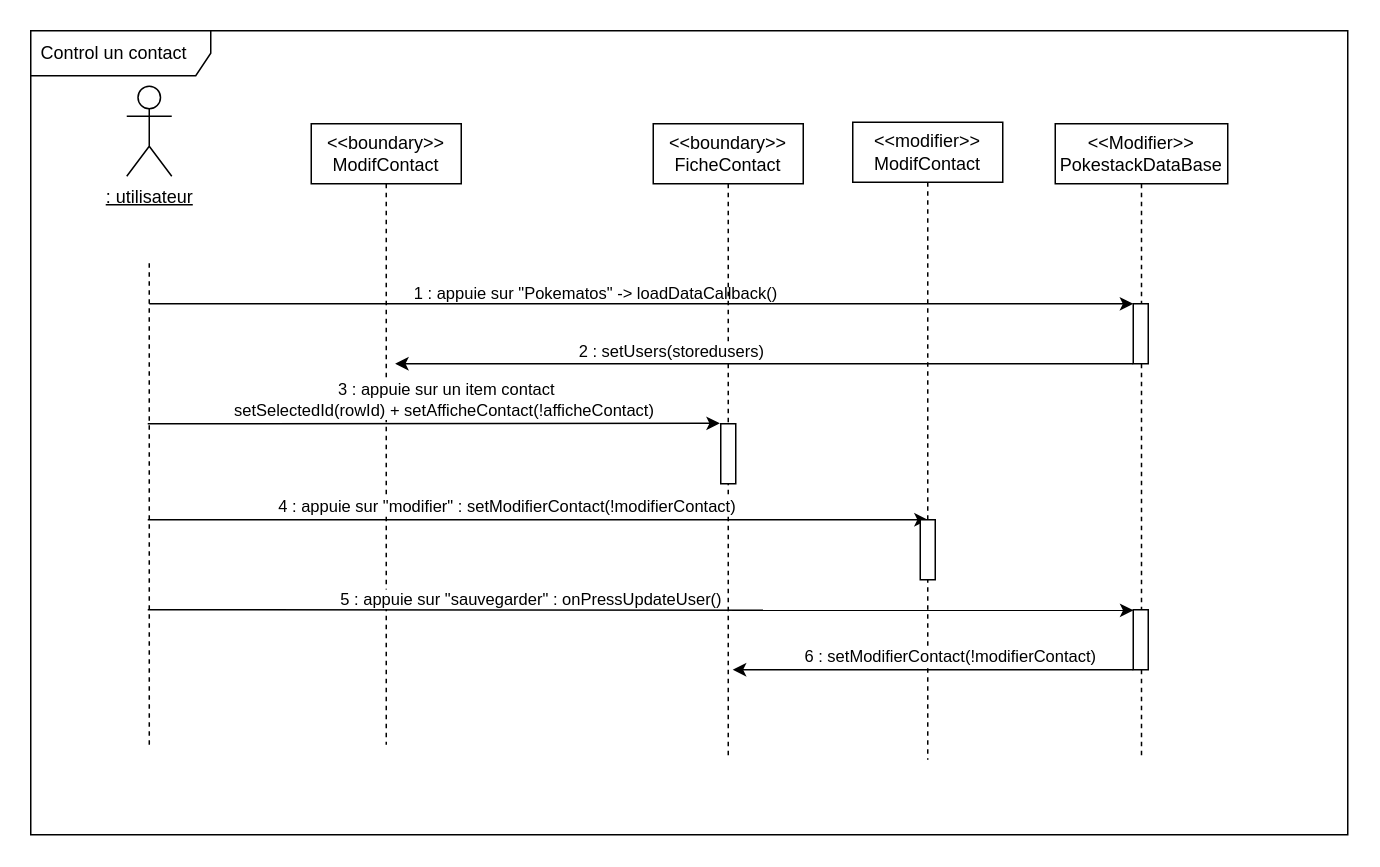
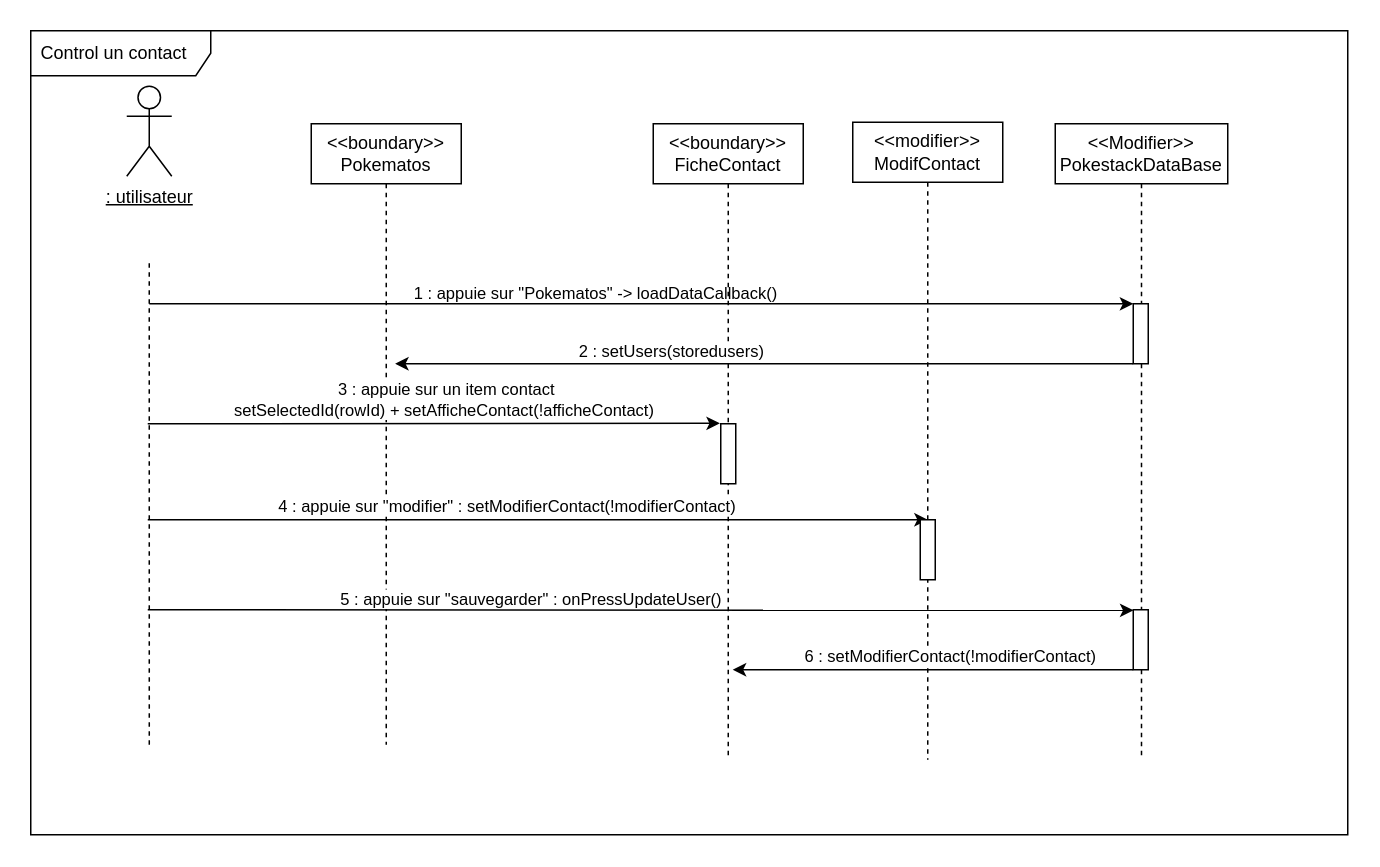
  <mxCell id="0" />
  <mxCell id="1" parent="0" />
  <mxCell id="2" value="Control un contact" style="shape=umlFrame;whiteSpace=wrap;html=1;width=120;height=30;boundedLbl=1;verticalAlign=middle;align=left;spacingLeft=5;" parent="1" vertex="1"><mxGeometry x="20" y="20" width="878" height="536" as="geometry" /></mxCell>
  <mxCell id="3" value="&lt;u&gt;: utilisateur&lt;/u&gt;" style="shape=umlActor;verticalLabelPosition=bottom;verticalAlign=top;html=1;" parent="1" vertex="1"><mxGeometry x="84" y="57" width="30" height="60" as="geometry" /></mxCell>
- <mxCell id="4" value="&amp;lt;&amp;lt;boundary&amp;gt;&amp;gt;&lt;br&gt;ModifContact" style="shape=umlLifeline;perimeter=lifelinePerimeter;whiteSpace=wrap;html=1;container=1;collapsible=0;recursiveResize=0;outlineConnect=0;" parent="1" vertex="1"><mxGeometry x="207" y="82" width="100" height="414" as="geometry" /></mxCell>
+ <mxCell id="4" value="&amp;lt;&amp;lt;boundary&amp;gt;&amp;gt;&lt;br&gt;Pokematos" style="shape=umlLifeline;perimeter=lifelinePerimeter;whiteSpace=wrap;html=1;container=1;collapsible=0;recursiveResize=0;outlineConnect=0;" parent="1" vertex="1"><mxGeometry x="207" y="82" width="100" height="414" as="geometry" /></mxCell>
  <mxCell id="5" value="" style="endArrow=none;dashed=1;html=1;exitX=0.09;exitY=0.888;exitDx=0;exitDy=0;exitPerimeter=0;" parent="1" edge="1" source="2"><mxGeometry width="50" height="50" relative="1" as="geometry"><mxPoint x="99" y="420" as="sourcePoint" /><mxPoint x="99" y="172" as="targetPoint" /></mxGeometry></mxCell>
  <mxCell id="6" value="" style="endArrow=classic;html=1;entryX=0.004;entryY=0.001;entryDx=0;entryDy=0;entryPerimeter=0;" parent="1" target="10" edge="1"><mxGeometry width="50" height="50" relative="1" as="geometry"><mxPoint x="99" y="202" as="sourcePoint" /><mxPoint x="200" y="202" as="targetPoint" /></mxGeometry></mxCell>
  <mxCell id="7" value="1 : appuie sur &quot;Pokematos&quot; -&amp;gt; loadDataCallback()&amp;nbsp;" style="edgeLabel;html=1;align=center;verticalAlign=middle;resizable=0;points=[];" parent="6" vertex="1" connectable="0"><mxGeometry x="-0.59" y="-1" relative="1" as="geometry"><mxPoint x="165" y="-9" as="offset" /></mxGeometry></mxCell>
  <mxCell id="8" value="&amp;lt;&amp;lt;Modifier&amp;gt;&amp;gt;&lt;br&gt;PokestackDataBase" style="shape=umlLifeline;perimeter=lifelinePerimeter;whiteSpace=wrap;html=1;container=1;collapsible=0;recursiveResize=0;outlineConnect=0;" parent="1" vertex="1"><mxGeometry x="703" y="82" width="115" height="424" as="geometry" /></mxCell>
  <mxCell id="9" value="" style="html=1;points=[];perimeter=orthogonalPerimeter;" parent="8" vertex="1"><mxGeometry x="52" y="324" width="10" height="40" as="geometry" /></mxCell>
  <mxCell id="10" value="" style="html=1;points=[];perimeter=orthogonalPerimeter;" parent="8" vertex="1"><mxGeometry x="52" y="120" width="10" height="40" as="geometry" /></mxCell>
  <mxCell id="11" value="&amp;lt;&amp;lt;boundary&amp;gt;&amp;gt;&lt;br&gt;FicheContact" style="shape=umlLifeline;perimeter=lifelinePerimeter;whiteSpace=wrap;html=1;container=1;collapsible=0;recursiveResize=0;outlineConnect=0;" parent="1" vertex="1"><mxGeometry x="435" y="82" width="100" height="424" as="geometry" /></mxCell>
  <mxCell id="12" value="" style="html=1;points=[];perimeter=orthogonalPerimeter;" parent="11" vertex="1"><mxGeometry x="45" y="200" width="10" height="40" as="geometry" /></mxCell>
  <mxCell id="13" value="" style="endArrow=classic;html=1;exitX=-0.008;exitY=1;exitDx=0;exitDy=0;exitPerimeter=0;entryX=1.092;entryY=0;entryDx=0;entryDy=0;entryPerimeter=0;" parent="1" source="10" edge="1"><mxGeometry width="50" height="50" relative="1" as="geometry"><mxPoint x="318" y="226" as="sourcePoint" /><mxPoint x="262.92" y="242" as="targetPoint" /></mxGeometry></mxCell>
  <mxCell id="14" value="2 : setUsers(storedusers)" style="edgeLabel;html=1;align=center;verticalAlign=middle;resizable=0;points=[];" parent="13" vertex="1" connectable="0"><mxGeometry x="0.252" y="-2" relative="1" as="geometry"><mxPoint y="-7" as="offset" /></mxGeometry></mxCell>
  <mxCell id="15" value="" style="endArrow=classic;html=1;entryX=-0.056;entryY=-0.007;entryDx=0;entryDy=0;entryPerimeter=0;" edge="1" parent="1" target="12"><mxGeometry width="50" height="50" relative="1" as="geometry"><mxPoint x="98" y="282" as="sourcePoint" /><mxPoint x="358" y="286" as="targetPoint" /></mxGeometry></mxCell>
  <mxCell id="16" value="3 : appuie sur un item contact &lt;br&gt;setSelectedId(rowId) + setAfficheContact(!afficheContact)&amp;nbsp;" style="edgeLabel;html=1;align=center;verticalAlign=middle;resizable=0;points=[];" vertex="1" connectable="0" parent="15"><mxGeometry x="0.038" y="-1" relative="1" as="geometry"><mxPoint y="-17" as="offset" /></mxGeometry></mxCell>
  <mxCell id="17" value="" style="endArrow=classic;html=1;entryX=0.5;entryY=0;entryDx=0;entryDy=0;entryPerimeter=0;" edge="1" parent="1" target="20"><mxGeometry width="50" height="50" relative="1" as="geometry"><mxPoint x="98" y="346" as="sourcePoint" /><mxPoint x="178" y="356" as="targetPoint" /></mxGeometry></mxCell>
  <mxCell id="18" value="4 : appuie sur &quot;modifier&quot; : setModifierContact(!modifierContact)&amp;nbsp;" style="edgeLabel;html=1;align=center;verticalAlign=middle;resizable=0;points=[];" vertex="1" connectable="0" parent="17"><mxGeometry x="-0.496" y="-1" relative="1" as="geometry"><mxPoint x="109" y="-11" as="offset" /></mxGeometry></mxCell>
  <mxCell id="19" value="&amp;lt;&amp;lt;modifier&amp;gt;&amp;gt;&lt;br&gt;ModifContact" style="shape=umlLifeline;perimeter=lifelinePerimeter;whiteSpace=wrap;html=1;container=1;collapsible=0;recursiveResize=0;outlineConnect=0;" vertex="1" parent="1"><mxGeometry x="568" y="81" width="100" height="425" as="geometry" /></mxCell>
  <mxCell id="20" value="" style="html=1;points=[];perimeter=orthogonalPerimeter;" vertex="1" parent="19"><mxGeometry x="45" y="265" width="10" height="40" as="geometry" /></mxCell>
  <mxCell id="21" value="" style="endArrow=classic;html=1;exitX=0;exitY=1;exitDx=0;exitDy=0;exitPerimeter=0;" edge="1" parent="19"><mxGeometry width="50" height="50" relative="1" as="geometry"><mxPoint x="187.0" y="365" as="sourcePoint" /><mxPoint x="-80" y="365" as="targetPoint" /></mxGeometry></mxCell>
  <mxCell id="22" value="6 : setModifierContact(!modifierContact)" style="edgeLabel;html=1;align=center;verticalAlign=middle;resizable=0;points=[];" vertex="1" connectable="0" parent="21"><mxGeometry x="0.764" relative="1" as="geometry"><mxPoint x="112" y="-10" as="offset" /></mxGeometry></mxCell>
  <mxCell id="23" value="" style="endArrow=classic;html=1;entryX=0.015;entryY=0.01;entryDx=0;entryDy=0;entryPerimeter=0;" edge="1" parent="1" target="9"><mxGeometry width="50" height="50" relative="1" as="geometry"><mxPoint x="98" y="406" as="sourcePoint" /><mxPoint x="633.01" y="406.08" as="targetPoint" /></mxGeometry></mxCell>
  <mxCell id="24" value="&lt;font style=&quot;font-size: 11px&quot;&gt;5 : appuie sur &quot;sauvegarder&quot; : onPressUpdateUser()&amp;nbsp;&lt;/font&gt;" style="edgeLabel;html=1;align=center;verticalAlign=middle;resizable=0;points=[];" vertex="1" connectable="0" parent="23"><mxGeometry x="-0.59" y="-1" relative="1" as="geometry"><mxPoint x="122" y="-9" as="offset" /></mxGeometry></mxCell>
